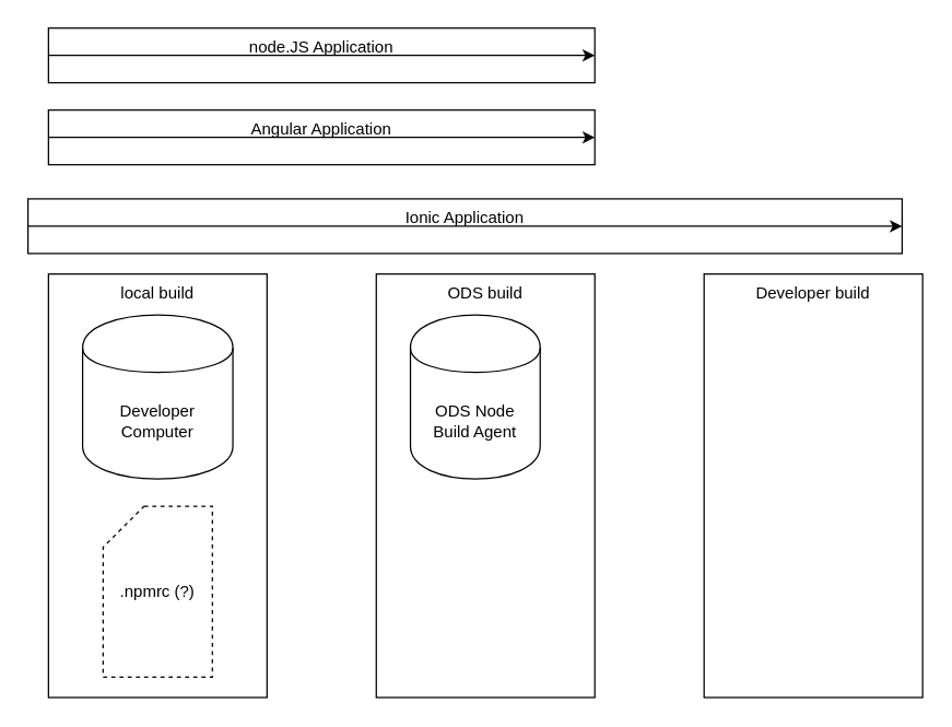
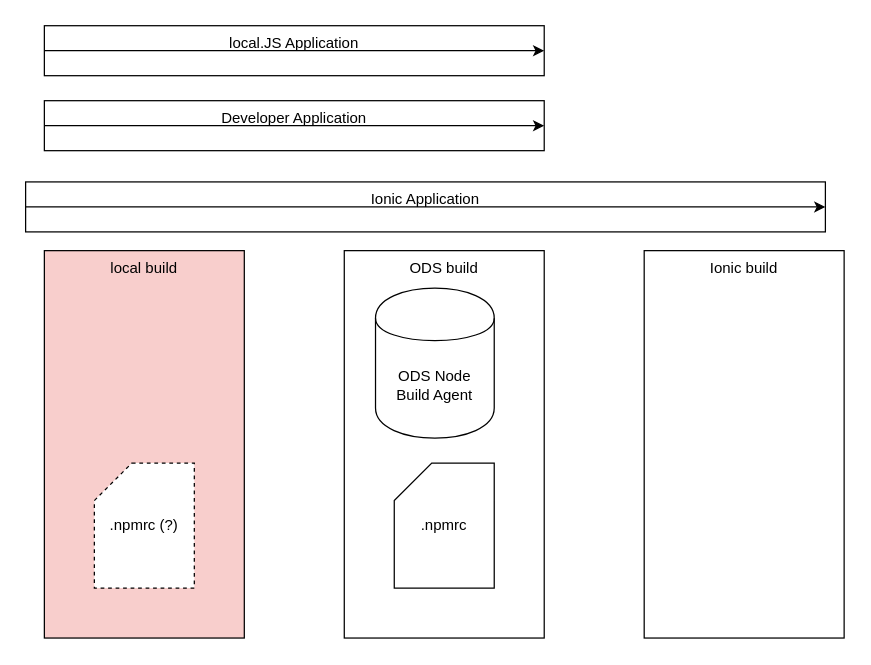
  <mxCell id="0" />
  <mxCell id="1" parent="0" />
- <mxCell id="2" value="node.JS Application" style="rounded=0;whiteSpace=wrap;html=1;verticalAlign=top;" vertex="1" parent="1"><mxGeometry x="35" y="20" width="400" height="40" as="geometry" /></mxCell>
+ <mxCell id="2" value="local.JS Application" style="rounded=0;whiteSpace=wrap;html=1;verticalAlign=top;" vertex="1" parent="1"><mxGeometry x="35" y="20" width="400" height="40" as="geometry" /></mxCell>
  <mxCell id="3" value="" style="endArrow=classic;html=1;exitX=0;exitY=0.5;exitDx=0;exitDy=0;entryX=1;entryY=0.5;entryDx=0;entryDy=0;" edge="1" parent="1" source="2" target="2"><mxGeometry width="50" height="50" relative="1" as="geometry"><mxPoint x="25" y="50" as="sourcePoint" /><mxPoint x="155" y="50" as="targetPoint" /></mxGeometry></mxCell>
  <mxCell id="4" value="" style="group" vertex="1" connectable="0" parent="1"><mxGeometry x="35" y="200" width="160" height="310" as="geometry" /></mxCell>
- <mxCell id="5" value="local build" style="rounded=0;whiteSpace=wrap;html=1;verticalAlign=top;" vertex="1" parent="4"><mxGeometry width="160" height="310" as="geometry" /></mxCell>
- <mxCell id="6" value="&lt;div&gt;Developer Computer&lt;/div&gt;" style="shape=cylinder;whiteSpace=wrap;html=1;boundedLbl=1;backgroundOutline=1;" vertex="1" parent="4"><mxGeometry x="25" y="30" width="110" height="120" as="geometry" /></mxCell>
- <mxCell id="7" value=".npmrc (?)" style="shape=card;whiteSpace=wrap;html=1;dashed=1;" vertex="1" parent="4"><mxGeometry x="40" y="170" width="80" height="125" as="geometry" /></mxCell>
+ <mxCell id="5" value="local build" style="rounded=0;whiteSpace=wrap;html=1;verticalAlign=top;fillColor=#f8cecc;" vertex="1" parent="4"><mxGeometry width="160" height="310" as="geometry" /></mxCell>
+ <mxCell id="7" value=".npmrc (?)" style="shape=card;whiteSpace=wrap;html=1;dashed=1;" vertex="1" parent="4"><mxGeometry x="40" y="170" width="80" height="100" as="geometry" /></mxCell>
  <mxCell id="8" value="" style="group" vertex="1" connectable="0" parent="1"><mxGeometry x="275" y="200" width="160" height="310" as="geometry" /></mxCell>
  <mxCell id="9" value="ODS build" style="rounded=0;whiteSpace=wrap;html=1;verticalAlign=top;" vertex="1" parent="8"><mxGeometry width="160" height="310" as="geometry" /></mxCell>
  <mxCell id="10" value="ODS Node&lt;br&gt;Build Agent" style="shape=cylinder;whiteSpace=wrap;html=1;boundedLbl=1;backgroundOutline=1;" vertex="1" parent="8"><mxGeometry x="25" y="30" width="95" height="120" as="geometry" /></mxCell>
+ <mxCell id="11" value=".npmrc" style="shape=card;whiteSpace=wrap;html=1;" vertex="1" parent="8"><mxGeometry x="40" y="170" width="80" height="100" as="geometry" /></mxCell>
  <mxCell id="12" value="" style="group" vertex="1" connectable="0" parent="1"><mxGeometry x="515" y="200" width="160" height="310" as="geometry" /></mxCell>
- <mxCell id="13" value="Developer build" style="rounded=0;whiteSpace=wrap;html=1;verticalAlign=top;" vertex="1" parent="12"><mxGeometry width="160" height="310" as="geometry" /></mxCell>
- <mxCell id="14" value="Angular Application" style="rounded=0;whiteSpace=wrap;html=1;verticalAlign=top;" vertex="1" parent="1"><mxGeometry x="35" y="80" width="400" height="40" as="geometry" /></mxCell>
+ <mxCell id="13" value="Ionic build" style="rounded=0;whiteSpace=wrap;html=1;verticalAlign=top;" vertex="1" parent="12"><mxGeometry width="160" height="310" as="geometry" /></mxCell>
+ <mxCell id="14" value="Developer Application" style="rounded=0;whiteSpace=wrap;html=1;verticalAlign=top;" vertex="1" parent="1"><mxGeometry x="35" y="80" width="400" height="40" as="geometry" /></mxCell>
  <mxCell id="15" value="" style="endArrow=classic;html=1;exitX=0;exitY=0.5;exitDx=0;exitDy=0;entryX=1;entryY=0.5;entryDx=0;entryDy=0;" edge="1" parent="1" source="14" target="14"><mxGeometry width="50" height="50" relative="1" as="geometry"><mxPoint x="25" y="110" as="sourcePoint" /><mxPoint x="155" y="110" as="targetPoint" /></mxGeometry></mxCell>
  <mxCell id="16" value="Ionic Application" style="rounded=0;whiteSpace=wrap;html=1;verticalAlign=top;" vertex="1" parent="1"><mxGeometry x="20" y="145" width="640" height="40" as="geometry" /></mxCell>
  <mxCell id="17" value="" style="endArrow=classic;html=1;exitX=0;exitY=0.5;exitDx=0;exitDy=0;entryX=1;entryY=0.5;entryDx=0;entryDy=0;" edge="1" parent="1" source="16" target="16"><mxGeometry width="50" height="50" relative="1" as="geometry"><mxPoint x="25" y="170" as="sourcePoint" /><mxPoint x="155" y="170" as="targetPoint" /></mxGeometry></mxCell>
